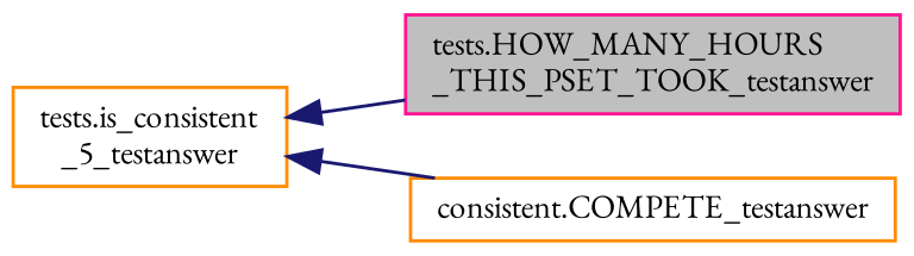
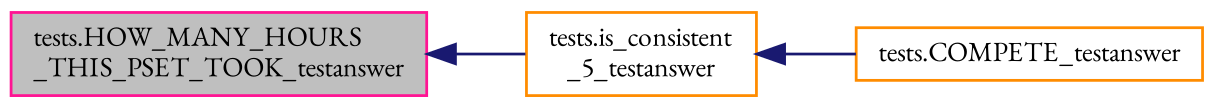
  digraph {
    fontname="EB Garamond"
    rankdir=LR
    node [color=darkorange fillcolor=white fontname="EB Garamond" fontsize=10 shape=record style=filled]
    edge [color=midnightblue dir=back fontname="EB Garamond" fontsize=10 labelfontname=Helvetica labelfontsize=10 style=solid]
    n1 [color=deeppink fillcolor=grey75 fontcolor=black height=0.2 label="tests.HOW_MANY_HOURS\l_THIS_PSET_TOOK_testanswer" width=0.4]
    n2 [height=0.2 label="tests.is_consistent\l_5_testanswer" width=0.4]
-   n3 [height=0.2 label="consistent.COMPETE_testanswer" width=0.4]
-   n2 -> n1
+   n3 [height=0.2 label="tests.COMPETE_testanswer" width=0.4]
+   n1 -> n2
    n2 -> n3
  }
